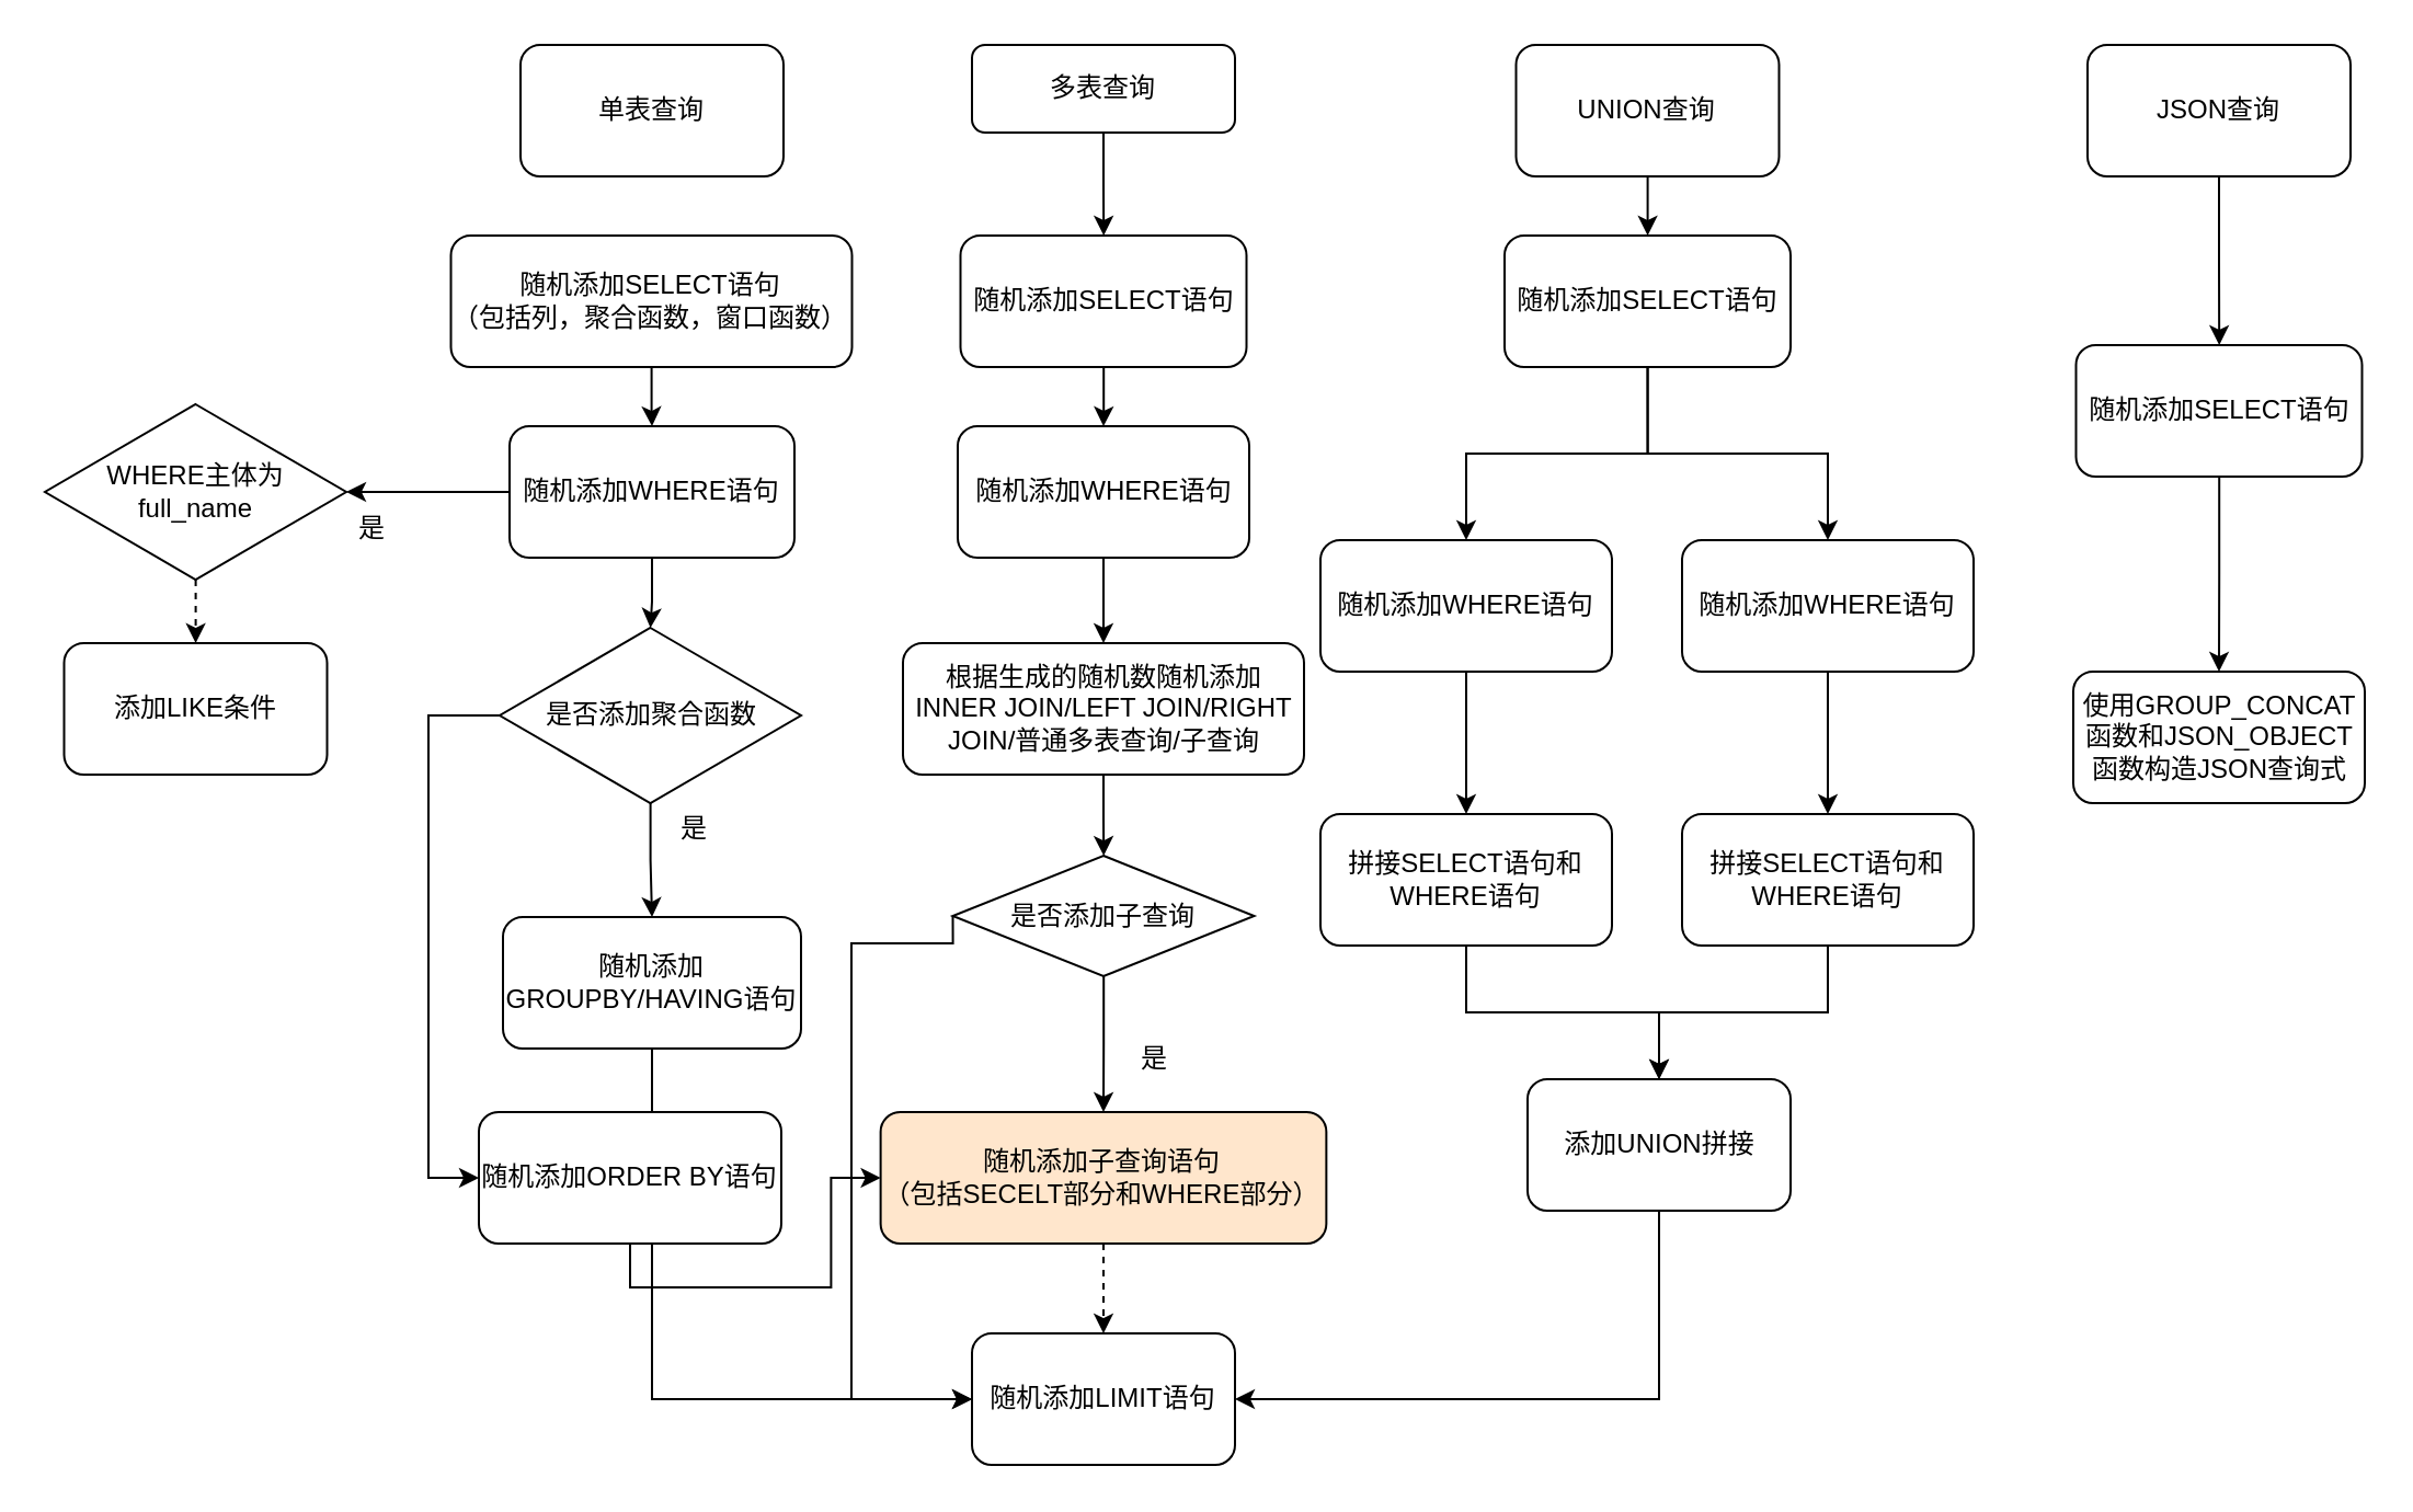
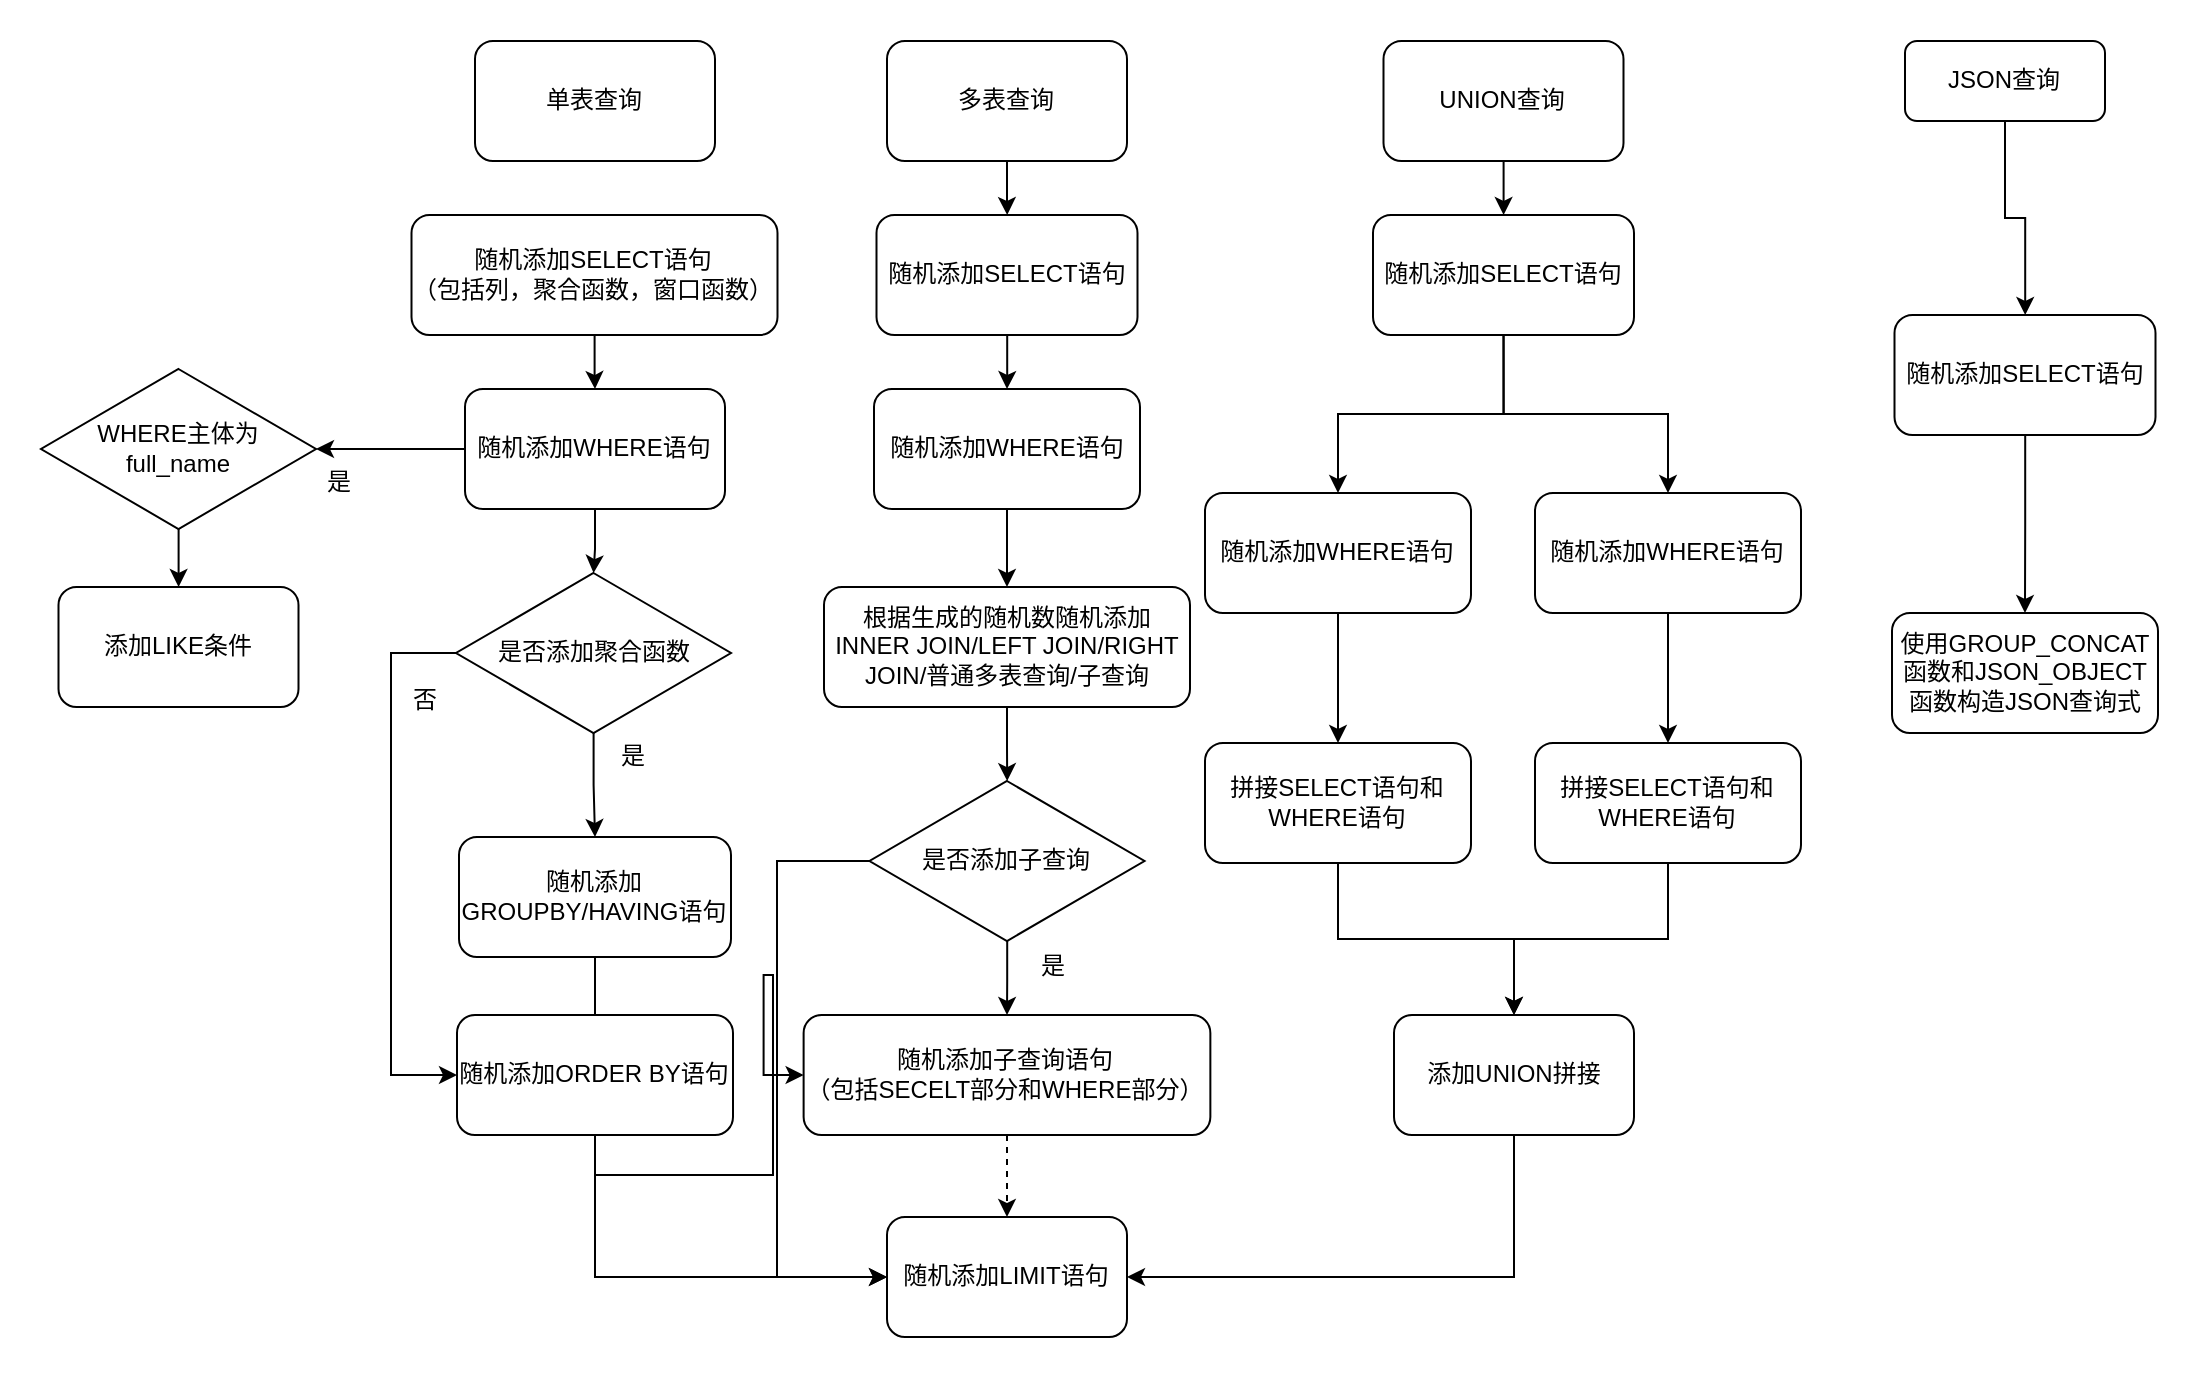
  <mxCell id="0" />
  <mxCell id="1" parent="0" />
  <mxCell id="2" value="单表查询" style="rounded=1;whiteSpace=wrap;html=1;" vertex="1" parent="1"><mxGeometry x="237" y="20" width="120" height="60" as="geometry" /></mxCell>
  <mxCell id="3" value="" style="edgeStyle=orthogonalEdgeStyle;rounded=0;orthogonalLoop=1;jettySize=auto;html=1;" edge="1" parent="1" source="4" target="23"><mxGeometry relative="1" as="geometry" /></mxCell>
- <mxCell id="4" value="多表查询" style="rounded=1;whiteSpace=wrap;html=1;" vertex="1" parent="1"><mxGeometry x="443" y="20" width="120" height="40" as="geometry" /></mxCell>
+ <mxCell id="4" value="多表查询" style="rounded=1;whiteSpace=wrap;html=1;" vertex="1" parent="1"><mxGeometry x="443" y="20" width="120" height="60" as="geometry" /></mxCell>
  <mxCell id="5" value="" style="edgeStyle=orthogonalEdgeStyle;rounded=0;orthogonalLoop=1;jettySize=auto;html=1;" edge="1" parent="1" source="6" target="38"><mxGeometry relative="1" as="geometry" /></mxCell>
  <mxCell id="6" value="UNION查询" style="rounded=1;whiteSpace=wrap;html=1;" vertex="1" parent="1"><mxGeometry x="691.25" y="20" width="120" height="60" as="geometry" /></mxCell>
  <mxCell id="7" value="" style="edgeStyle=orthogonalEdgeStyle;rounded=0;orthogonalLoop=1;jettySize=auto;html=1;" edge="1" parent="1" source="8" target="50"><mxGeometry relative="1" as="geometry" /></mxCell>
- <mxCell id="8" value="JSON查询" style="rounded=1;whiteSpace=wrap;html=1;" vertex="1" parent="1"><mxGeometry x="952" y="20" width="120" height="60" as="geometry" /></mxCell>
+ <mxCell id="8" value="JSON查询" style="rounded=1;whiteSpace=wrap;html=1;" vertex="1" parent="1"><mxGeometry x="952" y="20" width="100" height="40" as="geometry" /></mxCell>
  <mxCell id="9" value="" style="edgeStyle=orthogonalEdgeStyle;rounded=0;orthogonalLoop=1;jettySize=auto;html=1;" edge="1" parent="1" source="10" target="13"><mxGeometry relative="1" as="geometry" /></mxCell>
  <mxCell id="10" value="随机添加SELECT语句&lt;br&gt;（包括列，聚合函数，窗口函数）" style="rounded=1;whiteSpace=wrap;html=1;" vertex="1" parent="1"><mxGeometry x="205.25" y="107" width="183" height="60" as="geometry" /></mxCell>
  <mxCell id="11" value="" style="edgeStyle=orthogonalEdgeStyle;rounded=0;orthogonalLoop=1;jettySize=auto;html=1;" edge="1" parent="1" source="13" target="20"><mxGeometry relative="1" as="geometry" /></mxCell>
  <mxCell id="12" value="" style="edgeStyle=orthogonalEdgeStyle;rounded=0;orthogonalLoop=1;jettySize=auto;html=1;" edge="1" parent="1" source="13" target="53"><mxGeometry relative="1" as="geometry" /></mxCell>
  <mxCell id="13" value="随机添加WHERE语句" style="rounded=1;whiteSpace=wrap;html=1;" vertex="1" parent="1"><mxGeometry x="232" y="194" width="130" height="60" as="geometry" /></mxCell>
  <mxCell id="14" style="edgeStyle=orthogonalEdgeStyle;rounded=0;orthogonalLoop=1;jettySize=auto;html=1;exitX=0.5;exitY=1;exitDx=0;exitDy=0;entryX=0;entryY=0.5;entryDx=0;entryDy=0;" edge="1" parent="1" source="15" target="21"><mxGeometry relative="1" as="geometry" /></mxCell>
  <mxCell id="15" value="随机添加GROUPBY/HAVING语句" style="rounded=1;whiteSpace=wrap;html=1;" vertex="1" parent="1"><mxGeometry x="229" y="418" width="136" height="60" as="geometry" /></mxCell>
  <mxCell id="16" style="edgeStyle=orthogonalEdgeStyle;rounded=0;orthogonalLoop=1;jettySize=auto;html=1;exitX=0.5;exitY=1;exitDx=0;exitDy=0;" edge="1" parent="1" source="17" target="32"><mxGeometry relative="1" as="geometry" /></mxCell>
- <mxCell id="17" value="随机添加ORDER BY语句" style="rounded=1;whiteSpace=wrap;html=1;" vertex="1" parent="1"><mxGeometry x="218" y="507" width="138" height="60" as="geometry" /></mxCell>
+ <mxCell id="17" value="随机添加ORDER BY语句" style="rounded=1;whiteSpace=wrap;html=1;" vertex="1" parent="1"><mxGeometry x="228" y="507" width="138" height="60" as="geometry" /></mxCell>
  <mxCell id="18" value="" style="edgeStyle=orthogonalEdgeStyle;rounded=0;orthogonalLoop=1;jettySize=auto;html=1;" edge="1" parent="1" source="20" target="15"><mxGeometry relative="1" as="geometry" /></mxCell>
  <mxCell id="19" style="edgeStyle=orthogonalEdgeStyle;rounded=0;orthogonalLoop=1;jettySize=auto;html=1;exitX=0;exitY=0.5;exitDx=0;exitDy=0;entryX=0;entryY=0.5;entryDx=0;entryDy=0;" edge="1" parent="1" source="20" target="17"><mxGeometry relative="1" as="geometry"><Array as="points"><mxPoint x="195" y="326" /><mxPoint x="195" y="537" /></Array></mxGeometry></mxCell>
  <mxCell id="20" value="是否添加聚合函数" style="rhombus;whiteSpace=wrap;html=1;" vertex="1" parent="1"><mxGeometry x="227.5" y="286" width="137.5" height="80" as="geometry" /></mxCell>
  <mxCell id="21" value="随机添加LIMIT语句" style="rounded=1;whiteSpace=wrap;html=1;" vertex="1" parent="1"><mxGeometry x="443" y="608" width="120" height="60" as="geometry" /></mxCell>
  <mxCell id="22" value="" style="edgeStyle=orthogonalEdgeStyle;rounded=0;orthogonalLoop=1;jettySize=auto;html=1;" edge="1" parent="1" source="23" target="25"><mxGeometry relative="1" as="geometry" /></mxCell>
  <mxCell id="23" value="随机添加SELECT语句" style="rounded=1;whiteSpace=wrap;html=1;" vertex="1" parent="1"><mxGeometry x="437.75" y="107" width="130.5" height="60" as="geometry" /></mxCell>
  <mxCell id="24" value="" style="edgeStyle=orthogonalEdgeStyle;rounded=0;orthogonalLoop=1;jettySize=auto;html=1;" edge="1" parent="1" source="25" target="27"><mxGeometry relative="1" as="geometry" /></mxCell>
  <mxCell id="25" value="随机添加WHERE语句" style="rounded=1;whiteSpace=wrap;html=1;" vertex="1" parent="1"><mxGeometry x="436.5" y="194" width="133" height="60" as="geometry" /></mxCell>
  <mxCell id="26" value="" style="edgeStyle=orthogonalEdgeStyle;rounded=0;orthogonalLoop=1;jettySize=auto;html=1;" edge="1" parent="1" source="27" target="30"><mxGeometry relative="1" as="geometry" /></mxCell>
  <mxCell id="27" value="根据生成的随机数随机添加INNER JOIN/LEFT JOIN/RIGHT JOIN/普通多表查询/子查询" style="rounded=1;whiteSpace=wrap;html=1;" vertex="1" parent="1"><mxGeometry x="411.5" y="293" width="183" height="60" as="geometry" /></mxCell>
  <mxCell id="28" value="" style="edgeStyle=orthogonalEdgeStyle;rounded=0;orthogonalLoop=1;jettySize=auto;html=1;" edge="1" parent="1" source="30" target="32"><mxGeometry relative="1" as="geometry" /></mxCell>
  <mxCell id="29" style="edgeStyle=orthogonalEdgeStyle;rounded=0;orthogonalLoop=1;jettySize=auto;html=1;exitX=0;exitY=0.5;exitDx=0;exitDy=0;entryX=0;entryY=0.5;entryDx=0;entryDy=0;" edge="1" parent="1" source="30" target="21"><mxGeometry relative="1" as="geometry"><Array as="points"><mxPoint x="388" y="430" /><mxPoint x="388" y="638" /></Array></mxGeometry></mxCell>
- <mxCell id="30" value="是否添加子查询" style="rhombus;whiteSpace=wrap;html=1;" vertex="1" parent="1"><mxGeometry x="434.25" y="390" width="137.5" height="55" as="geometry" /></mxCell>
+ <mxCell id="30" value="是否添加子查询" style="rhombus;whiteSpace=wrap;html=1;" vertex="1" parent="1"><mxGeometry x="434.25" y="390" width="137.5" height="80" as="geometry" /></mxCell>
  <mxCell id="31" value="" style="edgeStyle=orthogonalEdgeStyle;rounded=0;orthogonalLoop=1;jettySize=auto;html=1;dashed=1;" edge="1" parent="1" source="32" target="21"><mxGeometry relative="1" as="geometry" /></mxCell>
- <mxCell id="32" value="随机添加子查询语句&lt;br&gt;（包括SECELT部分和WHERE部分）" style="rounded=1;whiteSpace=wrap;html=1;fillColor=#ffe6cc;" vertex="1" parent="1"><mxGeometry x="401.31" y="507" width="203.37" height="60" as="geometry" /></mxCell>
+ <mxCell id="32" value="随机添加子查询语句&lt;br&gt;（包括SECELT部分和WHERE部分）" style="rounded=1;whiteSpace=wrap;html=1;" vertex="1" parent="1"><mxGeometry x="401.31" y="507" width="203.37" height="60" as="geometry" /></mxCell>
  <mxCell id="33" value="是" style="text;html=1;align=center;verticalAlign=middle;resizable=0;points=[];autosize=1;strokeColor=none;" vertex="1" parent="1"><mxGeometry x="305" y="369" width="22" height="18" as="geometry" /></mxCell>
+ <mxCell id="34" value="否" style="text;html=1;align=center;verticalAlign=middle;resizable=0;points=[];autosize=1;strokeColor=none;" vertex="1" parent="1"><mxGeometry x="201" y="341" width="22" height="18" as="geometry" /></mxCell>
  <mxCell id="35" value="是" style="text;html=1;align=center;verticalAlign=middle;resizable=0;points=[];autosize=1;strokeColor=none;" vertex="1" parent="1"><mxGeometry x="515" y="474" width="22" height="18" as="geometry" /></mxCell>
  <mxCell id="36" value="" style="edgeStyle=orthogonalEdgeStyle;rounded=0;orthogonalLoop=1;jettySize=auto;html=1;" edge="1" parent="1" source="38" target="40"><mxGeometry relative="1" as="geometry" /></mxCell>
  <mxCell id="37" style="edgeStyle=orthogonalEdgeStyle;rounded=0;orthogonalLoop=1;jettySize=auto;html=1;exitX=0.5;exitY=1;exitDx=0;exitDy=0;entryX=0.5;entryY=0;entryDx=0;entryDy=0;" edge="1" parent="1" source="38" target="42"><mxGeometry relative="1" as="geometry" /></mxCell>
  <mxCell id="38" value="随机添加SELECT语句" style="rounded=1;whiteSpace=wrap;html=1;" vertex="1" parent="1"><mxGeometry x="686" y="107" width="130.5" height="60" as="geometry" /></mxCell>
  <mxCell id="39" value="" style="edgeStyle=orthogonalEdgeStyle;rounded=0;orthogonalLoop=1;jettySize=auto;html=1;" edge="1" parent="1" source="40" target="46"><mxGeometry relative="1" as="geometry" /></mxCell>
  <mxCell id="40" value="随机添加WHERE语句" style="rounded=1;whiteSpace=wrap;html=1;" vertex="1" parent="1"><mxGeometry x="602" y="246" width="133" height="60" as="geometry" /></mxCell>
  <mxCell id="41" value="" style="edgeStyle=orthogonalEdgeStyle;rounded=0;orthogonalLoop=1;jettySize=auto;html=1;" edge="1" parent="1" source="42" target="48"><mxGeometry relative="1" as="geometry" /></mxCell>
  <mxCell id="42" value="随机添加WHERE语句" style="rounded=1;whiteSpace=wrap;html=1;" vertex="1" parent="1"><mxGeometry x="767" y="246" width="133" height="60" as="geometry" /></mxCell>
  <mxCell id="43" style="edgeStyle=orthogonalEdgeStyle;rounded=0;orthogonalLoop=1;jettySize=auto;html=1;exitX=0.5;exitY=1;exitDx=0;exitDy=0;entryX=1;entryY=0.5;entryDx=0;entryDy=0;" edge="1" parent="1" source="44" target="21"><mxGeometry relative="1" as="geometry" /></mxCell>
- <mxCell id="44" value="添加UNION拼接" style="rounded=1;whiteSpace=wrap;html=1;" vertex="1" parent="1"><mxGeometry x="696.5" y="492" width="120" height="60" as="geometry" /></mxCell>
+ <mxCell id="44" value="添加UNION拼接" style="rounded=1;whiteSpace=wrap;html=1;" vertex="1" parent="1"><mxGeometry x="696.5" y="507" width="120" height="60" as="geometry" /></mxCell>
  <mxCell id="45" style="edgeStyle=orthogonalEdgeStyle;rounded=0;orthogonalLoop=1;jettySize=auto;html=1;exitX=0.5;exitY=1;exitDx=0;exitDy=0;entryX=0.5;entryY=0;entryDx=0;entryDy=0;" edge="1" parent="1" source="46" target="44"><mxGeometry relative="1" as="geometry" /></mxCell>
  <mxCell id="46" value="拼接SELECT语句和WHERE语句" style="rounded=1;whiteSpace=wrap;html=1;" vertex="1" parent="1"><mxGeometry x="602" y="371" width="133" height="60" as="geometry" /></mxCell>
  <mxCell id="47" style="edgeStyle=orthogonalEdgeStyle;rounded=0;orthogonalLoop=1;jettySize=auto;html=1;exitX=0.5;exitY=1;exitDx=0;exitDy=0;entryX=0.5;entryY=0;entryDx=0;entryDy=0;" edge="1" parent="1" source="48" target="44"><mxGeometry relative="1" as="geometry" /></mxCell>
  <mxCell id="48" value="拼接SELECT语句和WHERE语句" style="rounded=1;whiteSpace=wrap;html=1;" vertex="1" parent="1"><mxGeometry x="767" y="371" width="133" height="60" as="geometry" /></mxCell>
  <mxCell id="49" value="" style="edgeStyle=orthogonalEdgeStyle;rounded=0;orthogonalLoop=1;jettySize=auto;html=1;" edge="1" parent="1" source="50" target="51"><mxGeometry relative="1" as="geometry" /></mxCell>
  <mxCell id="50" value="随机添加SELECT语句" style="rounded=1;whiteSpace=wrap;html=1;" vertex="1" parent="1"><mxGeometry x="946.75" y="157" width="130.5" height="60" as="geometry" /></mxCell>
  <mxCell id="51" value="使用GROUP_CONCAT函数和JSON_OBJECT函数构造JSON查询式" style="rounded=1;whiteSpace=wrap;html=1;" vertex="1" parent="1"><mxGeometry x="945.5" y="306" width="133" height="60" as="geometry" /></mxCell>
- <mxCell id="52" value="" style="edgeStyle=orthogonalEdgeStyle;rounded=0;orthogonalLoop=1;jettySize=auto;html=1;dashed=1;" edge="1" parent="1" source="53" target="55"><mxGeometry relative="1" as="geometry" /></mxCell>
+ <mxCell id="52" value="" style="edgeStyle=orthogonalEdgeStyle;rounded=0;orthogonalLoop=1;jettySize=auto;html=1;" edge="1" parent="1" source="53" target="55"><mxGeometry relative="1" as="geometry" /></mxCell>
  <mxCell id="53" value="WHERE主体为&lt;br&gt;full_name" style="rhombus;whiteSpace=wrap;html=1;" vertex="1" parent="1"><mxGeometry x="20" y="184" width="137.5" height="80" as="geometry" /></mxCell>
  <mxCell id="54" value="是" style="text;html=1;align=center;verticalAlign=middle;resizable=0;points=[];autosize=1;strokeColor=none;" vertex="1" parent="1"><mxGeometry x="158" y="232" width="22" height="18" as="geometry" /></mxCell>
  <mxCell id="55" value="添加LIKE条件" style="rounded=1;whiteSpace=wrap;html=1;" vertex="1" parent="1"><mxGeometry x="28.75" y="293" width="120" height="60" as="geometry" /></mxCell>
